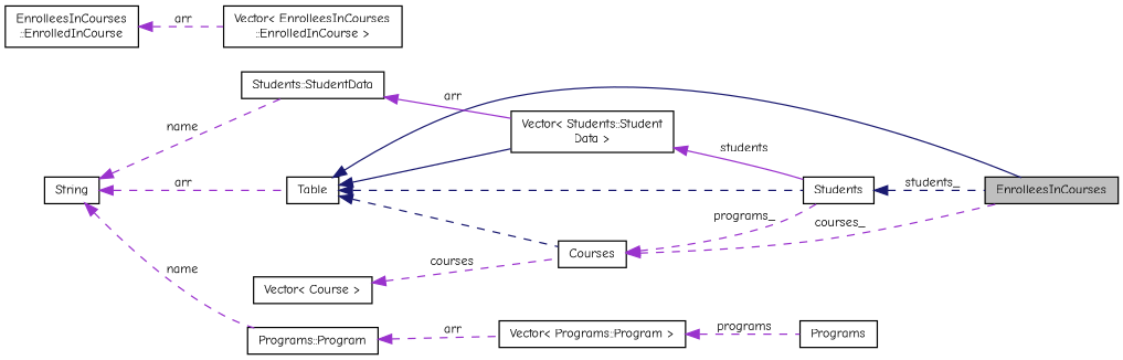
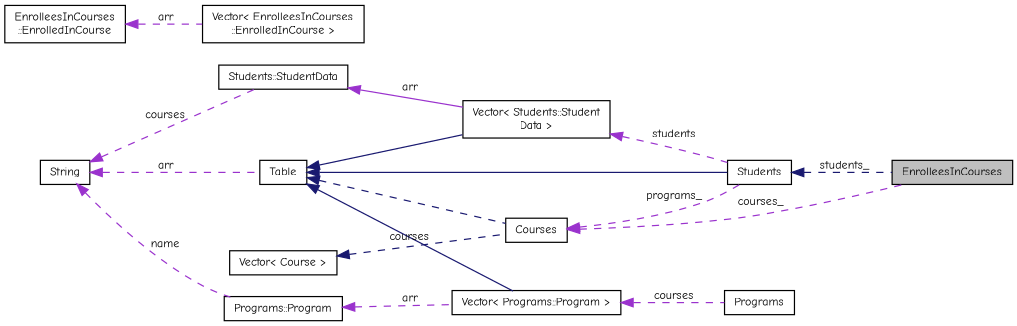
  digraph {
    fontname="Comic Neue"
    rankdir=LR
    node [color=black fillcolor=white fontname="Comic Neue" fontsize=10 shape=record style=filled]
    edge [color=darkorchid3 dir=back fontname="Comic Neue" fontsize=10 labelfontname=Helvetica labelfontsize=10 style=dashed]
    n1 [fillcolor=grey75 fontcolor=black height=0.2 label=EnrolleesInCourses width=0.4]
    n2 [height=0.2 label=Table width=0.4]
    n3 [height=0.2 label=Students width=0.4]
    n4 [height=0.2 label=Courses width=0.4]
    n5 [height=0.2 label="Vector\< Students::Student\lData \>" width=0.4]
    n6 [height=0.2 label=Programs width=0.4]
    n7 [height=0.2 label=String width=0.4]
    n8 [height=0.2 label="Students::StudentData" width=0.4]
    n9 [height=0.2 label="Programs::Program" width=0.4]
    n10 [height=0.2 label="Vector\< Programs::Program \>" width=0.4]
    n11 [height=0.2 label="Vector\< EnrolleesInCourses\l::EnrolledInCourse \>" width=0.4]
    n12 [height=0.2 label="EnrolleesInCourses\l::EnrolledInCourse" width=0.4]
    n13 [height=0.2 label="Vector\< Course \>" width=0.4]
-   n2 -> n1 [color=midnightblue style=solid]
-   n2 -> n3 [color=midnightblue]
+   n2 -> n10 [color=midnightblue style=solid]
+   n2 -> n3 [color=midnightblue style=solid]
    n2 -> n4 [color=midnightblue]
    n2 -> n5 [color=midnightblue style=solid]
    n3 -> n1 [color=midnightblue label=" students_"]
    n4 -> n1 [label=" courses_"]
    n4 -> n3 [label=" programs_"]
-   n5 -> n3 [label=" students" style=solid]
+   n5 -> n3 [label=" students"]
    n7 -> n2 [label=" arr"]
-   n7 -> n8 [label=" name"]
+   n7 -> n8 [label=" courses"]
    n7 -> n9 [label=" name"]
    n8 -> n5 [label=" arr" style=solid]
    n9 -> n10 [label=" arr"]
-   n10 -> n6 [label=" programs"]
+   n10 -> n6 [label=" courses"]
    n12 -> n11 [label=" arr"]
-   n13 -> n4 [label=" courses"]
+   n13 -> n4 [color=midnightblue label=" courses"]
  }
